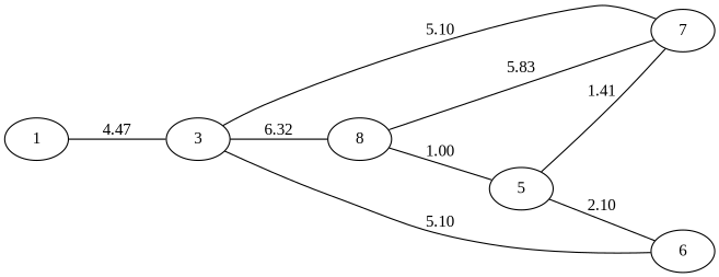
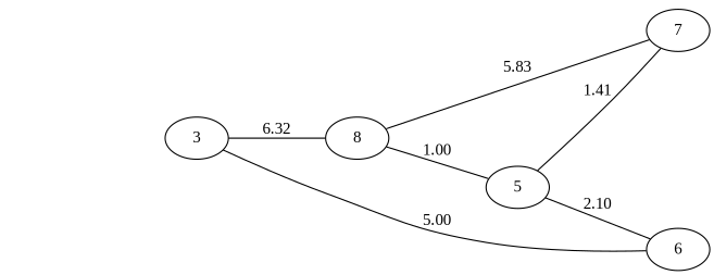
  graph {
    fontname="Liberation Serif"
    nodesep=0.8
    rankdir=LR
    ranksep=0.8
    node [fontname="Liberation Serif"]
    edge [fontname="Liberation Serif"]
-   1
    3
    7
    n4 [label=8]
    6
    5
-   1 -- 3 [label=4.47]
-   3 -- 7 [label=5.10]
    3 -- n4 [label=6.32]
-   3 -- 6 [label=5.10]
+   3 -- 6 [label=5.00]
    n4 -- 7 [label=5.83]
    n4 -- 5 [label=1.00]
    5 -- 7 [label=1.41]
    5 -- 6 [label=2.10]
  }
